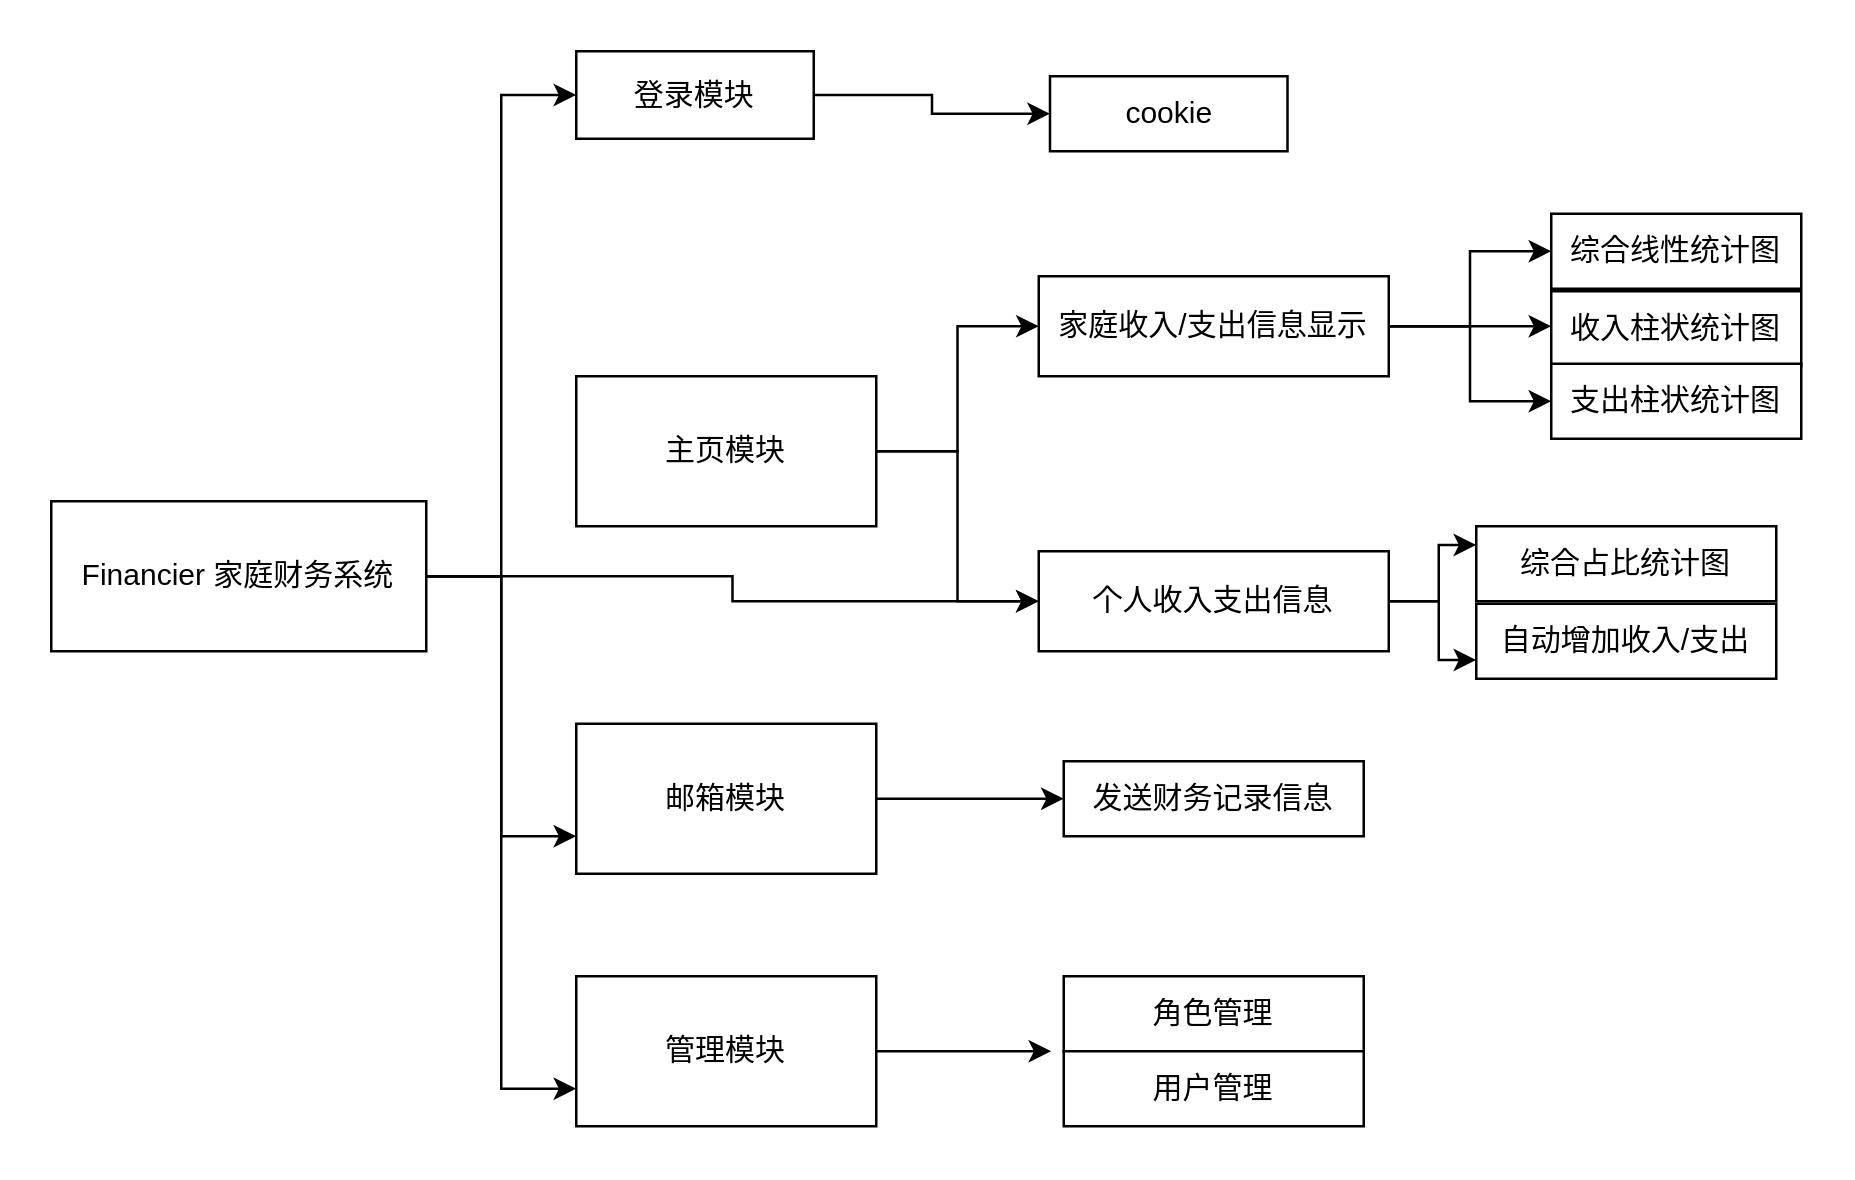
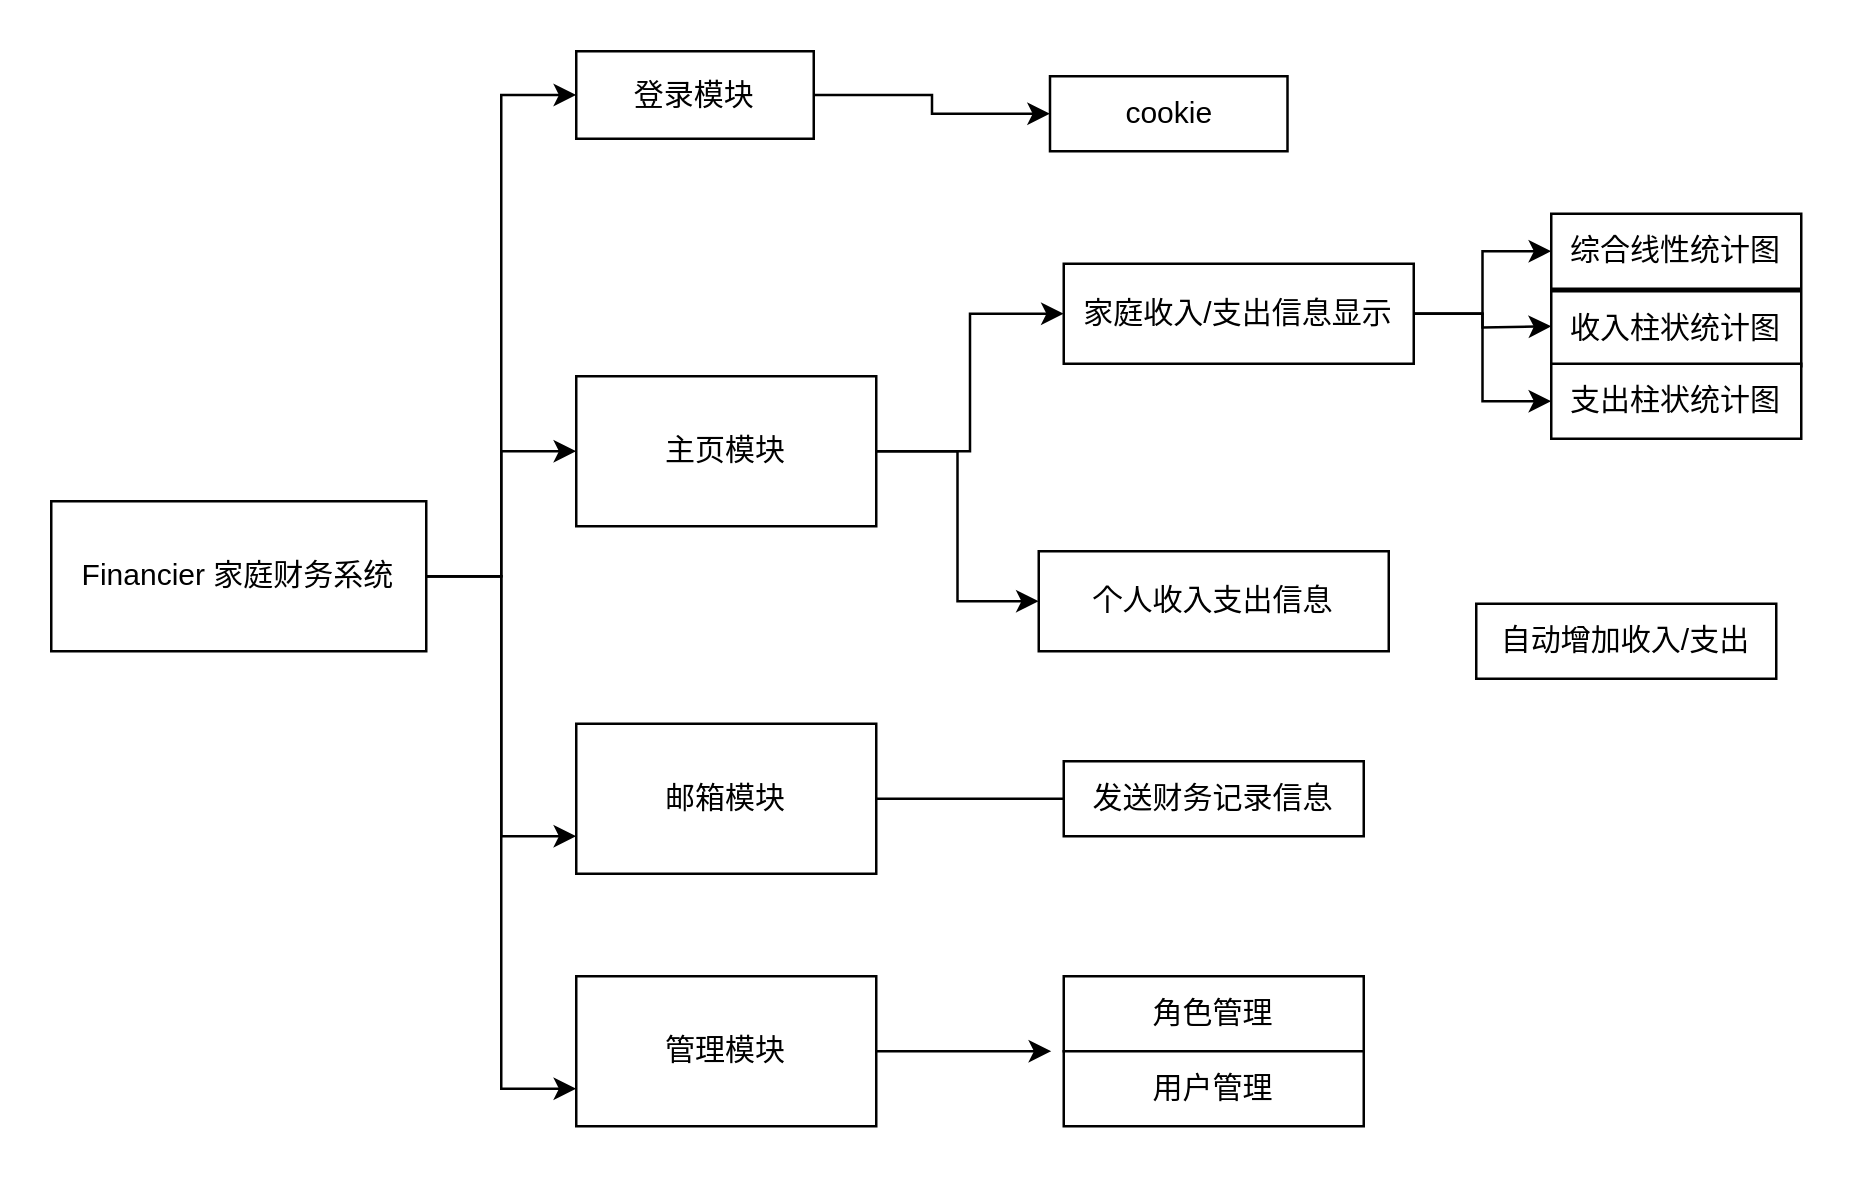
  <mxCell id="0" />
  <mxCell id="1" parent="0" />
  <mxCell id="2" style="edgeStyle=orthogonalEdgeStyle;rounded=0;orthogonalLoop=1;jettySize=auto;html=1;exitX=1;exitY=0.5;exitDx=0;exitDy=0;entryX=0;entryY=0.5;entryDx=0;entryDy=0;" parent="1" source="6" target="18" edge="1"><mxGeometry relative="1" as="geometry" /></mxCell>
- <mxCell id="3" style="edgeStyle=orthogonalEdgeStyle;rounded=0;orthogonalLoop=1;jettySize=auto;html=1;exitX=1;exitY=0.5;exitDx=0;exitDy=0;" parent="1" source="6" target="16" edge="1"><mxGeometry relative="1" as="geometry" /></mxCell>
+ <mxCell id="3" style="edgeStyle=orthogonalEdgeStyle;rounded=0;orthogonalLoop=1;jettySize=auto;html=1;exitX=1;exitY=0.5;exitDx=0;exitDy=0;entryX=0;entryY=0.5;entryDx=0;entryDy=0;" parent="1" source="6" target="9" edge="1"><mxGeometry relative="1" as="geometry" /></mxCell>
  <mxCell id="4" style="edgeStyle=orthogonalEdgeStyle;rounded=0;orthogonalLoop=1;jettySize=auto;html=1;exitX=1;exitY=0.5;exitDx=0;exitDy=0;entryX=0;entryY=0.75;entryDx=0;entryDy=0;" parent="1" source="6" target="21" edge="1"><mxGeometry relative="1" as="geometry" /></mxCell>
  <mxCell id="5" style="edgeStyle=orthogonalEdgeStyle;rounded=0;orthogonalLoop=1;jettySize=auto;html=1;exitX=1;exitY=0.5;exitDx=0;exitDy=0;entryX=0;entryY=0.75;entryDx=0;entryDy=0;" parent="1" source="6" target="23" edge="1"><mxGeometry relative="1" as="geometry" /></mxCell>
  <mxCell id="6" value="Financier 家庭财务系统" style="rounded=0;whiteSpace=wrap;html=1;" parent="1" vertex="1"><mxGeometry x="20" y="200" width="150" height="60" as="geometry" /></mxCell>
  <mxCell id="7" style="edgeStyle=orthogonalEdgeStyle;rounded=0;orthogonalLoop=1;jettySize=auto;html=1;exitX=1;exitY=0.5;exitDx=0;exitDy=0;entryX=0;entryY=0.5;entryDx=0;entryDy=0;" parent="1" source="9" target="13" edge="1"><mxGeometry relative="1" as="geometry"><mxPoint x="410" y="160" as="targetPoint" /></mxGeometry></mxCell>
  <mxCell id="8" style="edgeStyle=orthogonalEdgeStyle;rounded=0;orthogonalLoop=1;jettySize=auto;html=1;exitX=1;exitY=0.5;exitDx=0;exitDy=0;entryX=0;entryY=0.5;entryDx=0;entryDy=0;" parent="1" source="9" target="16" edge="1"><mxGeometry relative="1" as="geometry"><mxPoint x="410" y="200" as="targetPoint" /></mxGeometry></mxCell>
  <mxCell id="9" value="主页模块" style="rounded=0;whiteSpace=wrap;html=1;" parent="1" vertex="1"><mxGeometry x="230" y="150" width="120" height="60" as="geometry" /></mxCell>
  <mxCell id="10" style="edgeStyle=orthogonalEdgeStyle;rounded=0;orthogonalLoop=1;jettySize=auto;html=1;exitX=1;exitY=0.5;exitDx=0;exitDy=0;" parent="1" source="13" edge="1"><mxGeometry relative="1" as="geometry"><mxPoint x="620" y="130" as="targetPoint" /></mxGeometry></mxCell>
  <mxCell id="11" style="edgeStyle=orthogonalEdgeStyle;rounded=0;orthogonalLoop=1;jettySize=auto;html=1;exitX=1;exitY=0.5;exitDx=0;exitDy=0;entryX=0;entryY=0.5;entryDx=0;entryDy=0;" parent="1" source="13" target="25" edge="1"><mxGeometry relative="1" as="geometry" /></mxCell>
  <mxCell id="12" style="edgeStyle=orthogonalEdgeStyle;rounded=0;orthogonalLoop=1;jettySize=auto;html=1;exitX=1;exitY=0.5;exitDx=0;exitDy=0;" parent="1" source="13" target="27" edge="1"><mxGeometry relative="1" as="geometry" /></mxCell>
- <mxCell id="13" value="家庭收入/支出信息显示" style="rounded=0;whiteSpace=wrap;html=1;" parent="1" vertex="1"><mxGeometry x="415" y="110" width="140" height="40" as="geometry" /></mxCell>
- <mxCell id="14" style="edgeStyle=orthogonalEdgeStyle;rounded=0;orthogonalLoop=1;jettySize=auto;html=1;exitX=1;exitY=0.5;exitDx=0;exitDy=0;entryX=0;entryY=0.25;entryDx=0;entryDy=0;" parent="1" source="16" target="29" edge="1"><mxGeometry relative="1" as="geometry" /></mxCell>
- <mxCell id="15" style="edgeStyle=orthogonalEdgeStyle;rounded=0;orthogonalLoop=1;jettySize=auto;html=1;exitX=1;exitY=0.5;exitDx=0;exitDy=0;entryX=0;entryY=0.75;entryDx=0;entryDy=0;" parent="1" source="16" target="30" edge="1"><mxGeometry relative="1" as="geometry" /></mxCell>
+ <mxCell id="13" value="家庭收入/支出信息显示" style="rounded=0;whiteSpace=wrap;html=1;" parent="1" vertex="1"><mxGeometry x="425" y="105" width="140" height="40" as="geometry" /></mxCell>
  <mxCell id="16" value="个人收入支出信息" style="rounded=0;whiteSpace=wrap;html=1;" parent="1" vertex="1"><mxGeometry x="415" y="220" width="140" height="40" as="geometry" /></mxCell>
  <mxCell id="17" style="edgeStyle=orthogonalEdgeStyle;rounded=0;orthogonalLoop=1;jettySize=auto;html=1;exitX=1;exitY=0.5;exitDx=0;exitDy=0;entryX=0;entryY=0.5;entryDx=0;entryDy=0;" parent="1" source="18" target="19" edge="1"><mxGeometry relative="1" as="geometry" /></mxCell>
  <mxCell id="18" value="登录模块" style="rounded=0;whiteSpace=wrap;html=1;" parent="1" vertex="1"><mxGeometry x="230" y="20" width="95" height="35" as="geometry" /></mxCell>
  <mxCell id="19" value="cookie" style="rounded=0;whiteSpace=wrap;html=1;" parent="1" vertex="1"><mxGeometry x="419.5" y="30" width="95" height="30" as="geometry" /></mxCell>
- <mxCell id="20" style="edgeStyle=orthogonalEdgeStyle;rounded=0;orthogonalLoop=1;jettySize=auto;html=1;exitX=1;exitY=0.5;exitDx=0;exitDy=0;entryX=0;entryY=0.5;entryDx=0;entryDy=0;" parent="1" source="21" target="31" edge="1"><mxGeometry relative="1" as="geometry" /></mxCell>
+ <mxCell id="20" style="edgeStyle=orthogonalEdgeStyle;rounded=0;orthogonalLoop=1;jettySize=auto;html=1;exitX=1;exitY=0.5;exitDx=0;exitDy=0;entryX=0;entryY=0.5;entryDx=0;entryDy=0;endArrow=none;" parent="1" source="21" target="31" edge="1"><mxGeometry relative="1" as="geometry" /></mxCell>
  <mxCell id="21" value="邮箱模块" style="rounded=0;whiteSpace=wrap;html=1;" parent="1" vertex="1"><mxGeometry x="230" y="289" width="120" height="60" as="geometry" /></mxCell>
  <mxCell id="22" style="edgeStyle=orthogonalEdgeStyle;rounded=0;orthogonalLoop=1;jettySize=auto;html=1;exitX=1;exitY=0.5;exitDx=0;exitDy=0;" parent="1" source="23" edge="1"><mxGeometry relative="1" as="geometry"><mxPoint x="420" y="420" as="targetPoint" /></mxGeometry></mxCell>
  <mxCell id="23" value="管理模块" style="rounded=0;whiteSpace=wrap;html=1;" parent="1" vertex="1"><mxGeometry x="230" y="390" width="120" height="60" as="geometry" /></mxCell>
  <mxCell id="24" value="" style="group" parent="1" vertex="1" connectable="0"><mxGeometry x="620" y="85" width="100" height="90" as="geometry" /></mxCell>
  <mxCell id="25" value="综合线性统计图" style="rounded=0;whiteSpace=wrap;html=1;" parent="24" vertex="1"><mxGeometry width="100" height="30" as="geometry" /></mxCell>
  <mxCell id="26" value="收入柱状统计图" style="rounded=0;whiteSpace=wrap;html=1;" parent="24" vertex="1"><mxGeometry y="31" width="100" height="30" as="geometry" /></mxCell>
  <mxCell id="27" value="支出柱状统计图" style="rounded=0;whiteSpace=wrap;html=1;" parent="24" vertex="1"><mxGeometry y="60" width="100" height="30" as="geometry" /></mxCell>
  <mxCell id="28" value="" style="group" parent="1" vertex="1" connectable="0"><mxGeometry x="590" y="210" width="120" height="61" as="geometry" /></mxCell>
- <mxCell id="29" value="综合占比统计图" style="rounded=0;whiteSpace=wrap;html=1;" parent="28" vertex="1"><mxGeometry width="120" height="30" as="geometry" /></mxCell>
  <mxCell id="30" value="自动增加收入/支出" style="rounded=0;whiteSpace=wrap;html=1;" parent="28" vertex="1"><mxGeometry y="31" width="120" height="30" as="geometry" /></mxCell>
  <mxCell id="31" value="发送财务记录信息" style="rounded=0;whiteSpace=wrap;html=1;" parent="1" vertex="1"><mxGeometry x="425" y="304" width="120" height="30" as="geometry" /></mxCell>
  <mxCell id="32" value="" style="group" parent="1" vertex="1" connectable="0"><mxGeometry x="425" y="390" width="120" height="60" as="geometry" /></mxCell>
  <mxCell id="33" value="角色管理" style="rounded=0;whiteSpace=wrap;html=1;" parent="32" vertex="1"><mxGeometry width="120" height="30" as="geometry" /></mxCell>
  <mxCell id="34" value="用户管理" style="rounded=0;whiteSpace=wrap;html=1;" parent="32" vertex="1"><mxGeometry y="30" width="120" height="30" as="geometry" /></mxCell>
